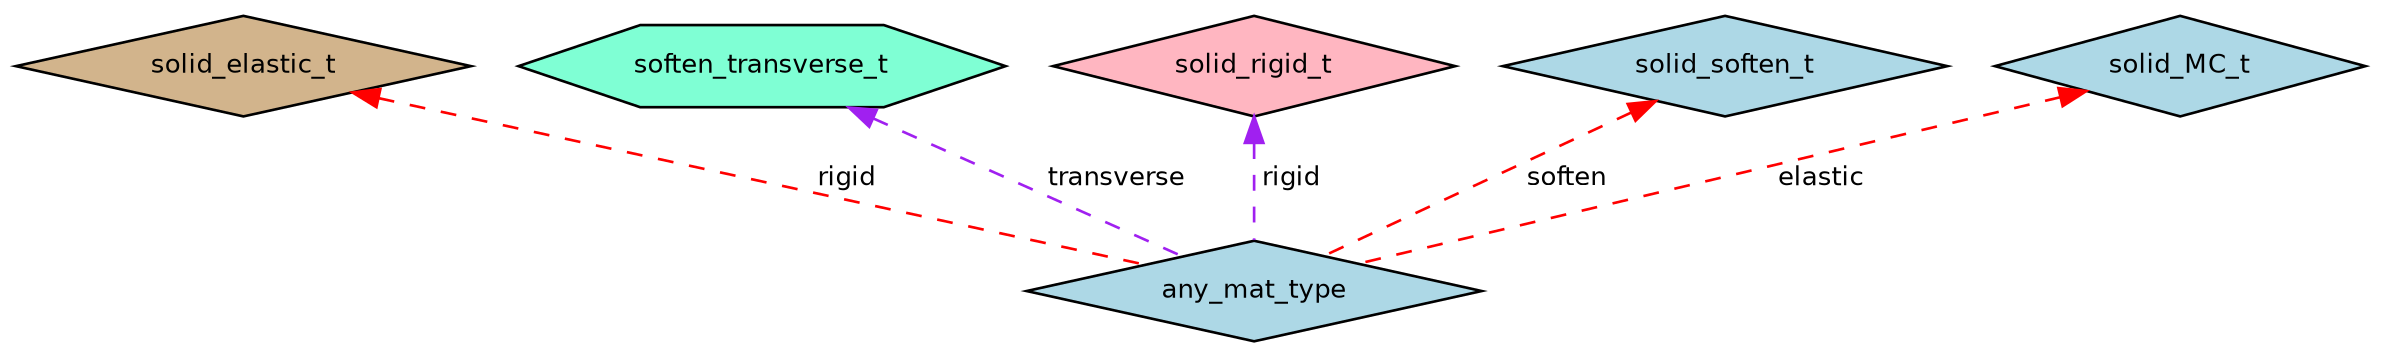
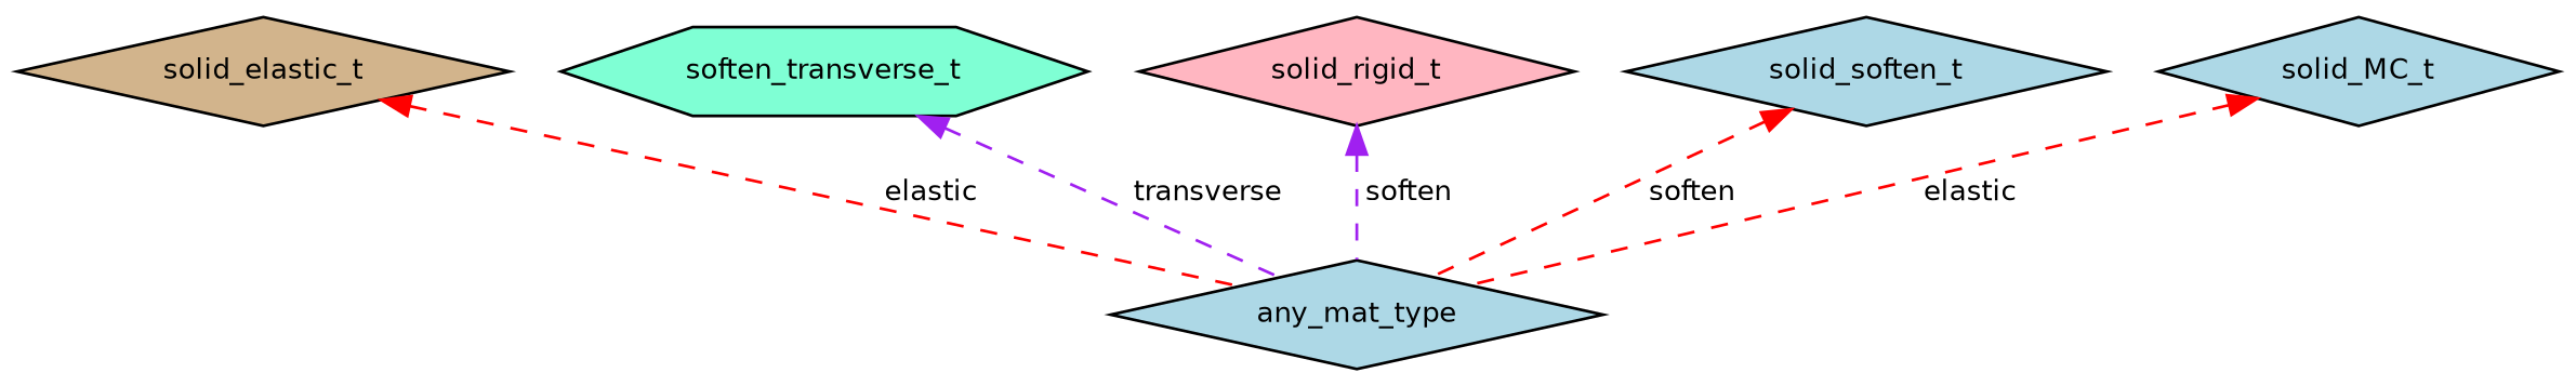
  digraph {
    node [color=black fillcolor=lightblue fontname=Helvetica fontsize=10 shape=diamond style=filled]
    edge [color=red dir=back fontname=Helvetica fontsize=10 labelfontname=Helvetica labelfontsize=10 style=dashed]
    n1 [fontcolor=black height=0.2 label=any_mat_type width=0.4]
    n2 [fillcolor=tan height=0.2 label=solid_elastic_t width=0.4]
    n3 [fillcolor=aquamarine height=0.2 label=soften_transverse_t shape=hexagon width=0.4]
    n4 [fillcolor=lightpink height=0.2 label=solid_rigid_t width=0.4]
    n5 [height=0.2 label=solid_soften_t width=0.4]
    n6 [height=0.2 label=solid_MC_t width=0.4]
-   n2 -> n1 [label=" rigid"]
+   n2 -> n1 [label=" elastic"]
    n3 -> n1 [color=purple label=" transverse"]
-   n4 -> n1 [color=purple label=" rigid"]
+   n4 -> n1 [color=purple label=" soften"]
    n5 -> n1 [label=" soften"]
    n6 -> n1 [label=" elastic"]
  }
